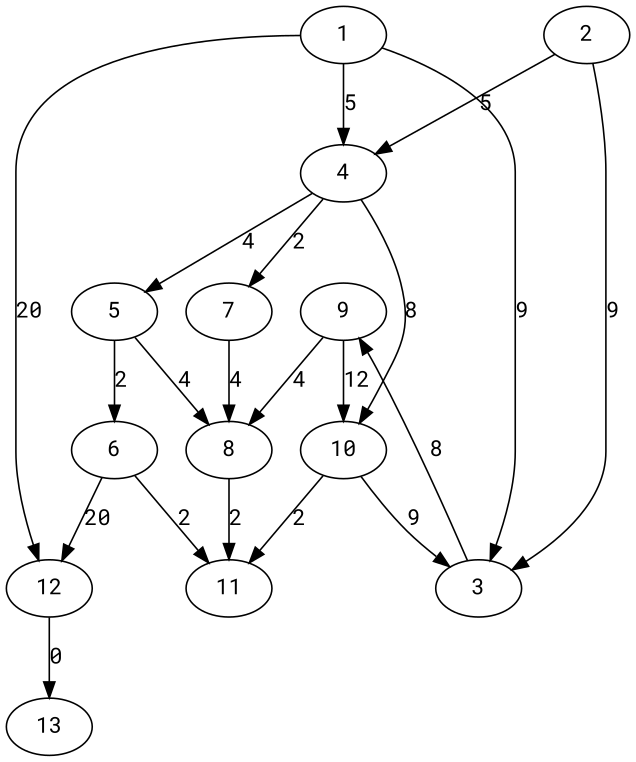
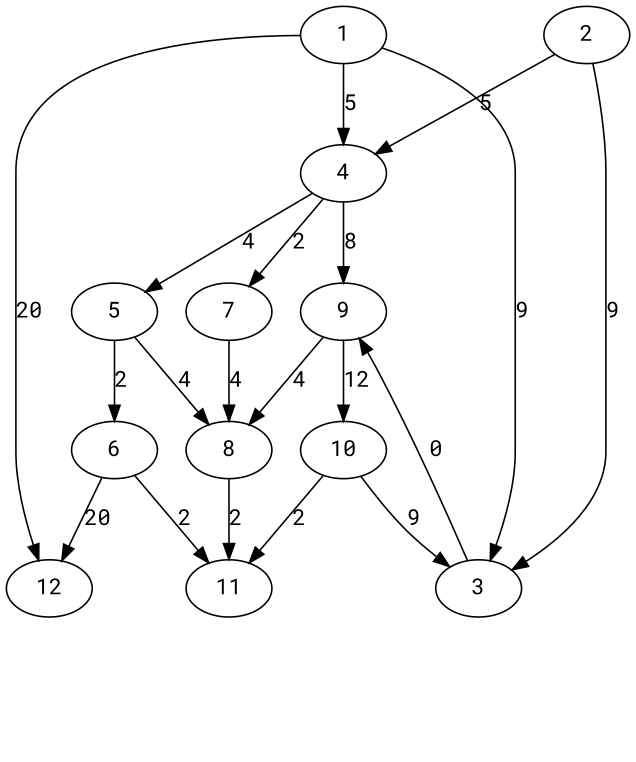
  digraph {
    fontname="Roboto Mono"
    node [fontname="Roboto Mono"]
    edge [fontname="Roboto Mono"]
    6
    11
    12
-   13
    8
    1
    4
    3
    7
    5
    9
    10
    2
    6 -> 11 [label=2]
    6 -> 12 [label=20]
-   12 -> 13 [label=0]
    8 -> 11 [label=2]
    1 -> 12 [label=20]
    1 -> 4 [label=5]
    1 -> 3 [label=9]
    4 -> 7 [label=2]
    4 -> 5 [label=4]
-   4 -> 10 [label=8]
-   3 -> 9 [label=8]
+   4 -> 9 [label=8]
+   3 -> 9 [label=0]
    7 -> 8 [label=4]
    5 -> 6 [label=2]
    5 -> 8 [label=4]
    9 -> 8 [label=4]
    9 -> 10 [label=12]
    10 -> 11 [label=2]
    10 -> 3 [label=9]
    2 -> 4 [label=5]
    2 -> 3 [label=9]
  }
